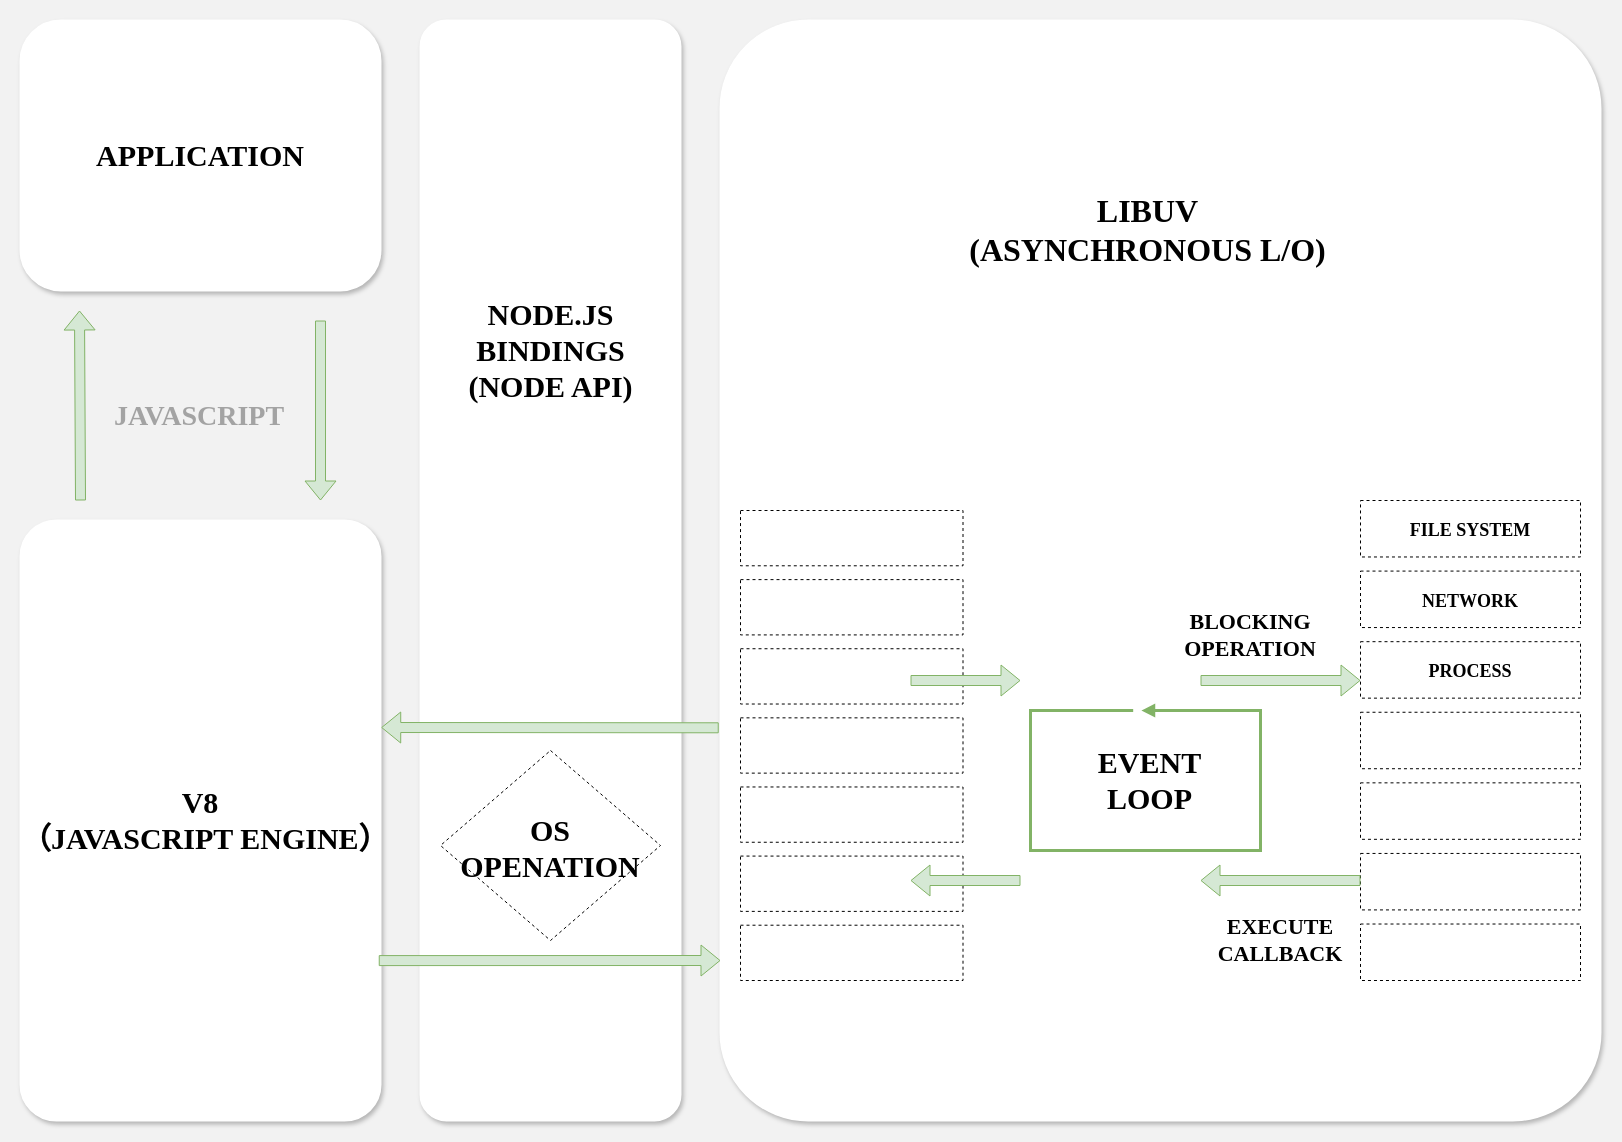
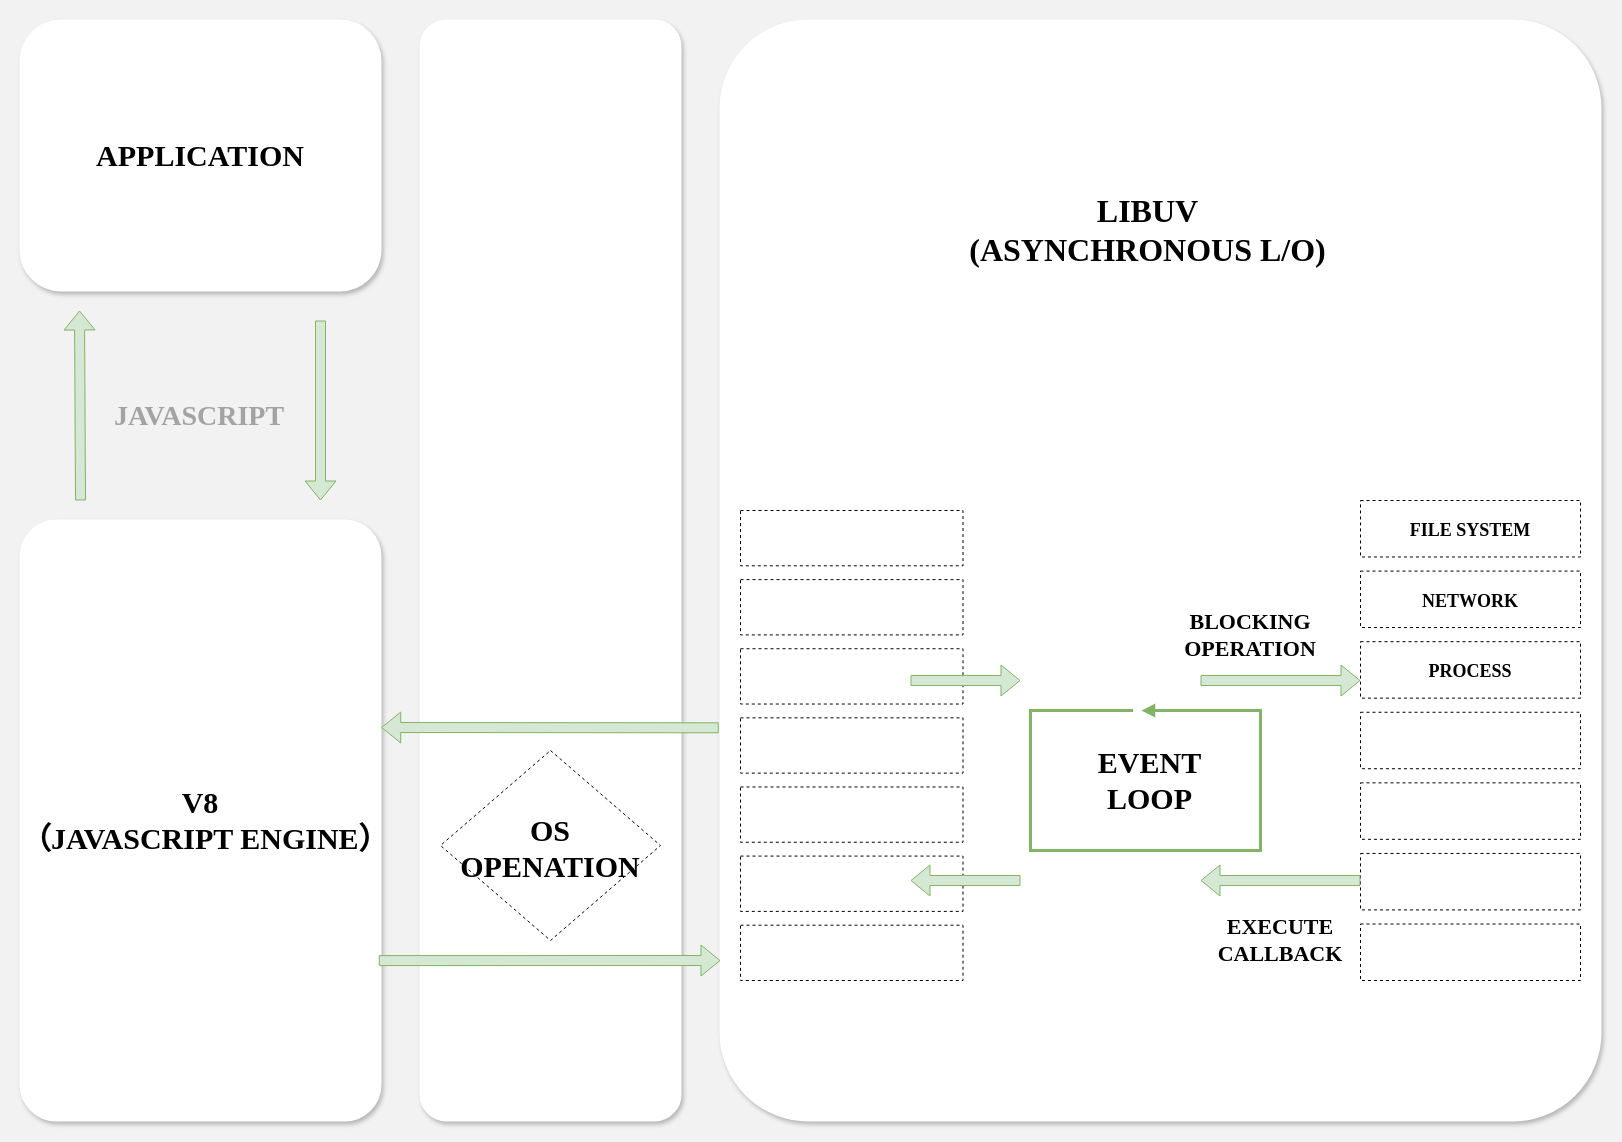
  <mxCell id="0" />
  <mxCell id="1" parent="0" />
  <mxCell id="2" value="" style="rounded=1;whiteSpace=wrap;html=1;shadow=1;strokeWidth=2;strokeColor=#FFFFFF;arcSize=10;movable=0;resizable=0;rotatable=0;deletable=0;editable=0;locked=1;connectable=0;" parent="1" vertex="1"><mxGeometry x="720" y="20" width="880" height="1100" as="geometry" /></mxCell>
  <mxCell id="3" value="&lt;font size=&quot;1&quot; face=&quot;Comic Sans MS&quot; style=&quot;&quot;&gt;&lt;b style=&quot;font-size: 30px;&quot;&gt;APPLICATION&lt;/b&gt;&lt;/font&gt;" style="rounded=1;whiteSpace=wrap;html=1;shadow=1;strokeWidth=2;strokeColor=#FFFFFF;" parent="1" vertex="1"><mxGeometry x="20" y="20" width="360" height="270" as="geometry" /></mxCell>
  <mxCell id="4" value="&lt;font face=&quot;Comic Sans MS&quot; style=&quot;font-size: 30px;&quot;&gt;&lt;b&gt;V8&lt;/b&gt;&lt;/font&gt;&lt;div style=&quot;font-size: 30px;&quot;&gt;&lt;font face=&quot;Comic Sans MS&quot; style=&quot;font-size: 30px;&quot;&gt;&lt;b&gt;（JAVASCRIPT ENGINE）&lt;/b&gt;&lt;/font&gt;&lt;/div&gt;" style="rounded=1;whiteSpace=wrap;html=1;shadow=1;strokeWidth=2;strokeColor=#FFFFFF;arcSize=10;" parent="1" vertex="1"><mxGeometry x="20" y="520" width="360" height="600" as="geometry" /></mxCell>
  <mxCell id="5" value="" style="rounded=1;whiteSpace=wrap;html=1;shadow=1;strokeWidth=2;strokeColor=#FFFFFF;arcSize=10;movable=0;resizable=0;rotatable=0;deletable=0;editable=0;locked=1;connectable=0;" parent="1" vertex="1"><mxGeometry x="420" y="20" width="260" height="1100" as="geometry" /></mxCell>
  <mxCell id="6" value="&lt;b&gt;&lt;font color=&quot;#a3a3a3&quot; face=&quot;Comic Sans MS&quot; style=&quot;font-size: 28px;&quot;&gt;JAVASCRIPT&lt;/font&gt;&lt;/b&gt;" style="text;html=1;align=center;verticalAlign=middle;whiteSpace=wrap;rounded=0;" parent="1" vertex="1"><mxGeometry x="169.33" y="400" width="60" height="30" as="geometry" /></mxCell>
  <mxCell id="7" value="" style="shape=flexArrow;endArrow=classic;html=1;rounded=0;fillColor=#d5e8d4;strokeColor=#82b366;" parent="1" edge="1"><mxGeometry width="50" height="50" relative="1" as="geometry"><mxPoint x="80" y="500" as="sourcePoint" /><mxPoint x="79" y="310" as="targetPoint" /></mxGeometry></mxCell>
  <mxCell id="8" value="" style="shape=flexArrow;endArrow=classic;html=1;rounded=0;fillColor=#d5e8d4;strokeColor=#82b366;" parent="1" edge="1"><mxGeometry width="50" height="50" relative="1" as="geometry"><mxPoint x="320" y="320" as="sourcePoint" /><mxPoint x="320" y="500" as="targetPoint" /></mxGeometry></mxCell>
  <mxCell id="9" value="" style="shape=flexArrow;endArrow=classic;html=1;rounded=0;fillColor=#d5e8d4;strokeColor=#82b366;entryX=0.002;entryY=0.709;entryDx=0;entryDy=0;entryPerimeter=0;" parent="1" edge="1"><mxGeometry width="50" height="50" relative="1" as="geometry"><mxPoint x="378.24" y="960.1" as="sourcePoint" /><mxPoint x="720" y="960" as="targetPoint" /></mxGeometry></mxCell>
  <mxCell id="10" value="" style="shape=flexArrow;endArrow=classic;html=1;rounded=0;fillColor=#d5e8d4;strokeColor=#82b366;entryX=1.002;entryY=0.345;entryDx=0;entryDy=0;entryPerimeter=0;exitX=-0.002;exitY=0.643;exitDx=0;exitDy=0;exitPerimeter=0;" parent="1" source="2" target="4" edge="1"><mxGeometry width="50" height="50" relative="1" as="geometry"><mxPoint x="650" y="500" as="sourcePoint" /><mxPoint x="380" y="500" as="targetPoint" /></mxGeometry></mxCell>
  <mxCell id="11" value="OS&#10;OPENATION" style="rhombus;fontStyle=1;align=center;verticalAlign=middle;childLayout=stackLayout;horizontal=1;horizontalStack=0;resizeParent=1;resizeParentMax=0;resizeLast=0;marginBottom=0;dashed=1;fontFamily=Comic Sans MS;fontSize=30;" parent="1" vertex="1"><mxGeometry x="440" y="750" width="220" height="190" as="geometry" /></mxCell>
- <mxCell id="12" value="&lt;font face=&quot;Comic Sans MS&quot; style=&quot;font-size: 30px;&quot;&gt;&lt;b&gt;NODE.JS&lt;/b&gt;&lt;/font&gt;&lt;div style=&quot;font-size: 30px;&quot;&gt;&lt;font face=&quot;Comic Sans MS&quot; style=&quot;font-size: 30px;&quot;&gt;&lt;b&gt;BINDINGS&lt;/b&gt;&lt;/font&gt;&lt;/div&gt;&lt;div style=&quot;font-size: 30px;&quot;&gt;&lt;font face=&quot;Comic Sans MS&quot; style=&quot;font-size: 30px;&quot;&gt;&lt;b&gt;(NODE API)&lt;/b&gt;&lt;/font&gt;&lt;/div&gt;" style="text;html=1;align=center;verticalAlign=middle;whiteSpace=wrap;rounded=0;" parent="1" vertex="1"><mxGeometry x="447.5" y="270" width="205" height="160" as="geometry" /></mxCell>
  <mxCell id="13" value="" style="group;movable=0;resizable=0;rotatable=0;deletable=0;editable=0;locked=1;connectable=0;" parent="1" vertex="1" connectable="0"><mxGeometry x="740" y="510" width="222.5" height="470" as="geometry" /></mxCell>
  <mxCell id="14" value="" style="group" parent="13" vertex="1" connectable="0"><mxGeometry width="222.5" height="331.765" as="geometry" /></mxCell>
  <mxCell id="15" value="" style="fontStyle=1;align=center;verticalAlign=middle;childLayout=stackLayout;horizontal=1;horizontalStack=0;resizeParent=1;resizeParentMax=0;resizeLast=0;marginBottom=0;dashed=1;fontFamily=Comic Sans MS;fontSize=30;" parent="14" vertex="1"><mxGeometry y="276.471" width="222.5" height="55.294" as="geometry" /></mxCell>
  <mxCell id="16" value="" style="fontStyle=1;align=center;verticalAlign=middle;childLayout=stackLayout;horizontal=1;horizontalStack=0;resizeParent=1;resizeParentMax=0;resizeLast=0;marginBottom=0;dashed=1;fontFamily=Comic Sans MS;fontSize=30;" parent="14" vertex="1"><mxGeometry y="207.353" width="222.5" height="55.294" as="geometry" /></mxCell>
  <mxCell id="17" value="" style="fontStyle=1;align=center;verticalAlign=middle;childLayout=stackLayout;horizontal=1;horizontalStack=0;resizeParent=1;resizeParentMax=0;resizeLast=0;marginBottom=0;dashed=1;fontFamily=Comic Sans MS;fontSize=30;" parent="14" vertex="1"><mxGeometry y="138.235" width="222.5" height="55.294" as="geometry" /></mxCell>
  <mxCell id="18" value="" style="fontStyle=1;align=center;verticalAlign=middle;childLayout=stackLayout;horizontal=1;horizontalStack=0;resizeParent=1;resizeParentMax=0;resizeLast=0;marginBottom=0;dashed=1;fontFamily=Comic Sans MS;fontSize=30;" parent="14" vertex="1"><mxGeometry width="222.5" height="55.294" as="geometry" /></mxCell>
  <mxCell id="19" value="" style="fontStyle=1;align=center;verticalAlign=middle;childLayout=stackLayout;horizontal=1;horizontalStack=0;resizeParent=1;resizeParentMax=0;resizeLast=0;marginBottom=0;dashed=1;fontFamily=Comic Sans MS;fontSize=30;" parent="14" vertex="1"><mxGeometry y="69.118" width="222.5" height="55.294" as="geometry" /></mxCell>
  <mxCell id="20" value="" style="fontStyle=1;align=center;verticalAlign=middle;childLayout=stackLayout;horizontal=1;horizontalStack=0;resizeParent=1;resizeParentMax=0;resizeLast=0;marginBottom=0;dashed=1;fontFamily=Comic Sans MS;fontSize=30;" parent="13" vertex="1"><mxGeometry y="345.588" width="222.5" height="55.294" as="geometry" /></mxCell>
  <mxCell id="21" value="" style="fontStyle=1;align=center;verticalAlign=middle;childLayout=stackLayout;horizontal=1;horizontalStack=0;resizeParent=1;resizeParentMax=0;resizeLast=0;marginBottom=0;dashed=1;fontFamily=Comic Sans MS;fontSize=30;" parent="13" vertex="1"><mxGeometry y="414.706" width="222.5" height="55.294" as="geometry" /></mxCell>
  <mxCell id="22" value="" style="group" parent="1" vertex="1" connectable="0"><mxGeometry x="1360" y="500" width="220" height="480" as="geometry" /></mxCell>
  <mxCell id="23" value="" style="group" parent="22" vertex="1" connectable="0"><mxGeometry width="220.0" height="338.824" as="geometry" /></mxCell>
  <mxCell id="24" value="" style="fontStyle=1;align=center;verticalAlign=middle;childLayout=stackLayout;horizontal=1;horizontalStack=0;resizeParent=1;resizeParentMax=0;resizeLast=0;marginBottom=0;dashed=1;fontFamily=Comic Sans MS;fontSize=30;" parent="23" vertex="1"><mxGeometry y="282.353" width="220.0" height="56.471" as="geometry" /></mxCell>
  <mxCell id="25" value="" style="fontStyle=1;align=center;verticalAlign=middle;childLayout=stackLayout;horizontal=1;horizontalStack=0;resizeParent=1;resizeParentMax=0;resizeLast=0;marginBottom=0;dashed=1;fontFamily=Comic Sans MS;fontSize=30;" parent="23" vertex="1"><mxGeometry y="211.765" width="220.0" height="56.471" as="geometry" /></mxCell>
  <mxCell id="26" value="PROCESS" style="fontStyle=1;align=center;verticalAlign=middle;childLayout=stackLayout;horizontal=1;horizontalStack=0;resizeParent=1;resizeParentMax=0;resizeLast=0;marginBottom=0;dashed=1;fontFamily=Comic Sans MS;fontSize=18;" parent="23" vertex="1"><mxGeometry y="141.176" width="220.0" height="56.471" as="geometry" /></mxCell>
  <mxCell id="27" value="FILE SYSTEM" style="fontStyle=1;align=center;verticalAlign=middle;childLayout=stackLayout;horizontal=1;horizontalStack=0;resizeParent=1;resizeParentMax=0;resizeLast=0;marginBottom=0;dashed=1;fontFamily=Comic Sans MS;fontSize=18;" parent="23" vertex="1"><mxGeometry width="220.0" height="56.471" as="geometry" /></mxCell>
  <mxCell id="28" value="NETWORK" style="fontStyle=1;align=center;verticalAlign=middle;childLayout=stackLayout;horizontal=1;horizontalStack=0;resizeParent=1;resizeParentMax=0;resizeLast=0;marginBottom=0;dashed=1;fontFamily=Comic Sans MS;fontSize=18;" parent="23" vertex="1"><mxGeometry y="70.588" width="220.0" height="56.471" as="geometry" /></mxCell>
  <mxCell id="29" value="" style="fontStyle=1;align=center;verticalAlign=middle;childLayout=stackLayout;horizontal=1;horizontalStack=0;resizeParent=1;resizeParentMax=0;resizeLast=0;marginBottom=0;dashed=1;fontFamily=Comic Sans MS;fontSize=30;" parent="22" vertex="1"><mxGeometry y="352.941" width="220.0" height="56.471" as="geometry" /></mxCell>
  <mxCell id="30" value="" style="fontStyle=1;align=center;verticalAlign=middle;childLayout=stackLayout;horizontal=1;horizontalStack=0;resizeParent=1;resizeParentMax=0;resizeLast=0;marginBottom=0;dashed=1;fontFamily=Comic Sans MS;fontSize=30;" parent="22" vertex="1"><mxGeometry y="423.529" width="220.0" height="56.471" as="geometry" /></mxCell>
  <mxCell id="31" value="" style="shape=flexArrow;endArrow=classic;html=1;rounded=0;fillColor=#d5e8d4;strokeColor=#82b366;exitX=-0.002;exitY=0.643;exitDx=0;exitDy=0;exitPerimeter=0;" parent="1" edge="1"><mxGeometry width="50" height="50" relative="1" as="geometry"><mxPoint x="910" y="680" as="sourcePoint" /><mxPoint x="1020" y="680" as="targetPoint" /></mxGeometry></mxCell>
  <mxCell id="32" value="" style="shape=flexArrow;endArrow=classic;html=1;rounded=0;fillColor=#d5e8d4;strokeColor=#82b366;exitX=-0.002;exitY=0.643;exitDx=0;exitDy=0;exitPerimeter=0;" parent="1" edge="1"><mxGeometry width="50" height="50" relative="1" as="geometry"><mxPoint x="1020" y="880" as="sourcePoint" /><mxPoint x="910" y="880" as="targetPoint" /></mxGeometry></mxCell>
  <mxCell id="33" value="&lt;font face=&quot;Comic Sans MS&quot; style=&quot;font-size: 32px;&quot;&gt;&lt;b&gt;LIBUV&lt;/b&gt;&lt;/font&gt;&lt;div style=&quot;font-size: 32px;&quot;&gt;&lt;font face=&quot;Comic Sans MS&quot; style=&quot;font-size: 32px;&quot;&gt;&lt;b style=&quot;&quot;&gt;(ASYNCHRONOUS L/O)&lt;/b&gt;&lt;/font&gt;&lt;/div&gt;" style="text;html=1;align=center;verticalAlign=middle;whiteSpace=wrap;rounded=0;movable=0;resizable=0;rotatable=0;deletable=0;editable=0;locked=1;connectable=0;" parent="1" vertex="1"><mxGeometry x="865" y="30" width="565" height="400" as="geometry" /></mxCell>
  <mxCell id="34" value="" style="group" parent="1" vertex="1" connectable="0"><mxGeometry x="1030" y="710" width="230" height="140" as="geometry" /></mxCell>
  <mxCell id="35" value="" style="html=1;align=left;spacingLeft=2;endArrow=block;rounded=0;edgeStyle=orthogonalEdgeStyle;curved=0;rounded=0;strokeWidth=3;fillColor=#d5e8d4;strokeColor=#82b366;" parent="34" edge="1"><mxGeometry relative="1" as="geometry"><mxPoint x="102.679" as="sourcePoint" /><Array as="points"><mxPoint /><mxPoint y="140" /><mxPoint x="230" y="140" /><mxPoint x="230" /></Array><mxPoint x="110.893" as="targetPoint" /><mxPoint as="offset" /></mxGeometry></mxCell>
  <mxCell id="36" value="&lt;font face=&quot;Comic Sans MS&quot; style=&quot;font-size: 30px;&quot;&gt;EVENT&lt;/font&gt;&lt;div style=&quot;font-size: 30px;&quot;&gt;&lt;font face=&quot;Comic Sans MS&quot; style=&quot;font-size: 30px;&quot;&gt;LOOP&lt;/font&gt;&lt;/div&gt;" style="text;align=center;fontStyle=1;verticalAlign=middle;spacingLeft=3;spacingRight=3;strokeColor=none;rotatable=0;points=[[0,0.5],[1,0.5]];portConstraint=eastwest;html=1;" parent="34" vertex="1"><mxGeometry x="86.25" y="58.625" width="65.714" height="22.75" as="geometry" /></mxCell>
  <mxCell id="37" value="" style="shape=flexArrow;endArrow=classic;html=1;rounded=0;fillColor=#d5e8d4;strokeColor=#82b366;exitX=-0.002;exitY=0.643;exitDx=0;exitDy=0;exitPerimeter=0;" parent="1" edge="1"><mxGeometry width="50" height="50" relative="1" as="geometry"><mxPoint x="1200" y="680" as="sourcePoint" /><mxPoint x="1360" y="680" as="targetPoint" /></mxGeometry></mxCell>
  <mxCell id="38" value="" style="shape=flexArrow;endArrow=classic;html=1;rounded=0;fillColor=#d5e8d4;strokeColor=#82b366;exitX=-0.002;exitY=0.643;exitDx=0;exitDy=0;exitPerimeter=0;" parent="1" edge="1"><mxGeometry width="50" height="50" relative="1" as="geometry"><mxPoint x="1360" y="880" as="sourcePoint" /><mxPoint x="1200" y="880" as="targetPoint" /></mxGeometry></mxCell>
  <mxCell id="39" value="&lt;font style=&quot;font-size: 22px;&quot; face=&quot;Comic Sans MS&quot;&gt;&lt;b style=&quot;&quot;&gt;BLOCKING&lt;/b&gt;&lt;/font&gt;&lt;div style=&quot;font-size: 22px;&quot;&gt;&lt;font face=&quot;Comic Sans MS&quot; style=&quot;font-size: 22px;&quot;&gt;&lt;b style=&quot;&quot;&gt;OPERATION&lt;/b&gt;&lt;/font&gt;&lt;/div&gt;" style="text;html=1;align=center;verticalAlign=middle;whiteSpace=wrap;rounded=0;" parent="1" vertex="1"><mxGeometry x="1190" y="605" width="120" height="60" as="geometry" /></mxCell>
  <mxCell id="40" value="&lt;span style=&quot;font-size: 22px;&quot;&gt;&lt;font face=&quot;Comic Sans MS&quot; style=&quot;font-size: 22px;&quot;&gt;&lt;b&gt;EXECUTE&lt;/b&gt;&lt;/font&gt;&lt;/span&gt;&lt;div style=&quot;font-size: 22px;&quot;&gt;&lt;font face=&quot;Comic Sans MS&quot; style=&quot;font-size: 22px;&quot;&gt;&lt;b style=&quot;&quot;&gt;CALLBACK&lt;/b&gt;&lt;/font&gt;&lt;/div&gt;" style="text;html=1;align=center;verticalAlign=middle;whiteSpace=wrap;rounded=0;" parent="1" vertex="1"><mxGeometry x="1230" y="910" width="100" height="60" as="geometry" /></mxCell>
